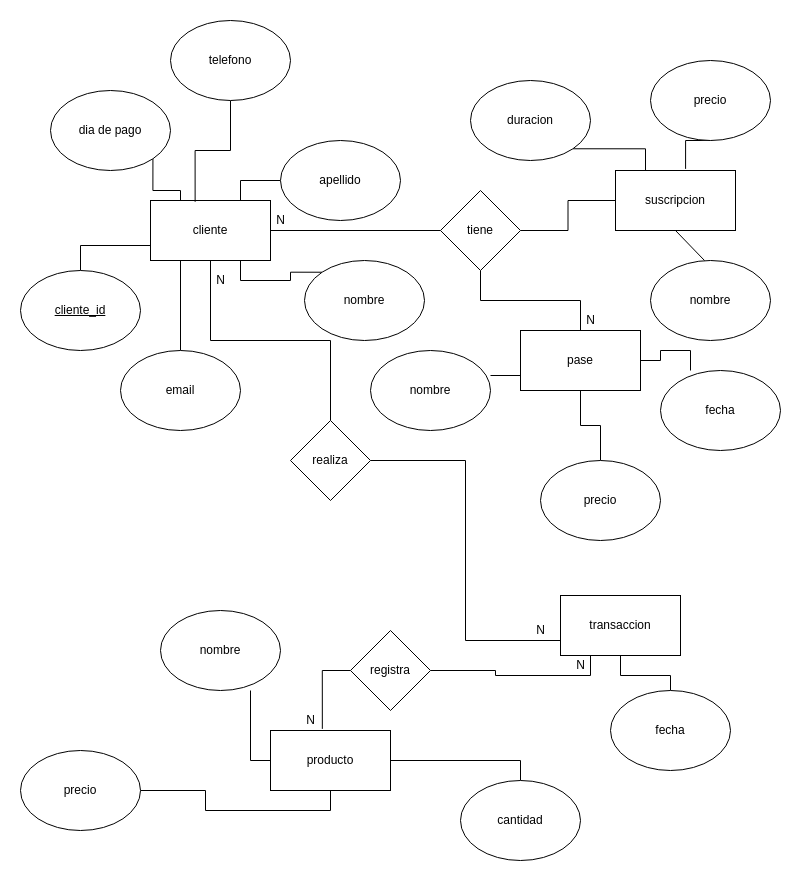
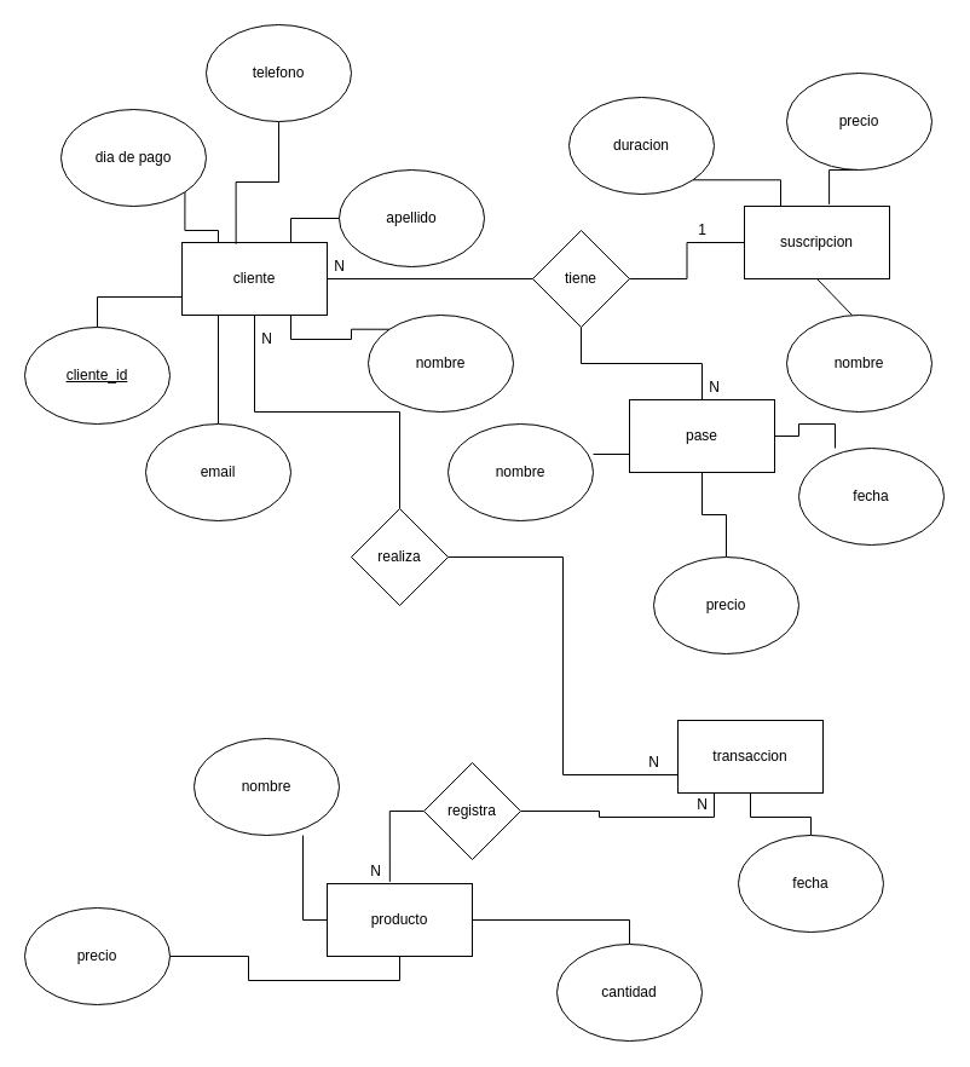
  <mxCell id="0" />
  <mxCell id="1" parent="0" />
  <mxCell id="2" style="edgeStyle=orthogonalEdgeStyle;rounded=0;orthogonalLoop=1;jettySize=auto;html=1;exitX=1;exitY=0.5;exitDx=0;exitDy=0;endArrow=none;endFill=0;" edge="1" parent="1" source="7" target="16"><mxGeometry relative="1" as="geometry" /></mxCell>
  <mxCell id="3" style="edgeStyle=orthogonalEdgeStyle;rounded=0;orthogonalLoop=1;jettySize=auto;html=1;exitX=0.25;exitY=1;exitDx=0;exitDy=0;entryX=0.5;entryY=0;entryDx=0;entryDy=0;endArrow=none;endFill=0;" edge="1" parent="1" source="7" target="10"><mxGeometry relative="1" as="geometry" /></mxCell>
  <mxCell id="4" style="edgeStyle=orthogonalEdgeStyle;rounded=0;orthogonalLoop=1;jettySize=auto;html=1;exitX=0.75;exitY=0;exitDx=0;exitDy=0;entryX=0;entryY=0.5;entryDx=0;entryDy=0;endArrow=none;endFill=0;" edge="1" parent="1" source="7" target="9"><mxGeometry relative="1" as="geometry" /></mxCell>
  <mxCell id="5" style="edgeStyle=orthogonalEdgeStyle;rounded=0;orthogonalLoop=1;jettySize=auto;html=1;exitX=0.75;exitY=1;exitDx=0;exitDy=0;entryX=0;entryY=0;entryDx=0;entryDy=0;endArrow=none;endFill=0;" edge="1" parent="1" source="7" target="8"><mxGeometry relative="1" as="geometry" /></mxCell>
  <mxCell id="6" style="edgeStyle=orthogonalEdgeStyle;rounded=0;orthogonalLoop=1;jettySize=auto;html=1;exitX=0.5;exitY=1;exitDx=0;exitDy=0;endArrow=none;endFill=0;" edge="1" parent="1" source="7" target="45"><mxGeometry relative="1" as="geometry" /></mxCell>
  <mxCell id="7" value="cliente" style="rounded=0;whiteSpace=wrap;html=1;" vertex="1" parent="1"><mxGeometry x="150" y="200" width="120" height="60" as="geometry" /></mxCell>
  <mxCell id="8" value="nombre" style="ellipse;whiteSpace=wrap;html=1;" vertex="1" parent="1"><mxGeometry x="304" y="260" width="120" height="80" as="geometry" /></mxCell>
  <mxCell id="9" value="apellido" style="ellipse;whiteSpace=wrap;html=1;" vertex="1" parent="1"><mxGeometry x="280" y="140" width="120" height="80" as="geometry" /></mxCell>
  <mxCell id="10" value="email&lt;br&gt;" style="ellipse;whiteSpace=wrap;html=1;" vertex="1" parent="1"><mxGeometry x="120" y="350" width="120" height="80" as="geometry" /></mxCell>
  <mxCell id="11" value="suscripcion" style="rounded=0;whiteSpace=wrap;html=1;" vertex="1" parent="1"><mxGeometry x="615" y="170" width="120" height="60" as="geometry" /></mxCell>
  <mxCell id="12" value="nombre" style="ellipse;whiteSpace=wrap;html=1;" vertex="1" parent="1"><mxGeometry x="650" y="260" width="120" height="80" as="geometry" /></mxCell>
  <mxCell id="13" value="" style="endArrow=none;html=1;entryX=0.5;entryY=1;entryDx=0;entryDy=0;exitX=0.45;exitY=0;exitDx=0;exitDy=0;exitPerimeter=0;" edge="1" parent="1" source="12" target="11"><mxGeometry width="50" height="50" relative="1" as="geometry"><mxPoint x="400" y="380" as="sourcePoint" /><mxPoint x="450" y="330" as="targetPoint" /></mxGeometry></mxCell>
  <mxCell id="14" style="edgeStyle=orthogonalEdgeStyle;rounded=0;orthogonalLoop=1;jettySize=auto;html=1;exitX=1;exitY=0.5;exitDx=0;exitDy=0;entryX=0;entryY=0.5;entryDx=0;entryDy=0;endArrow=none;endFill=0;labelPosition=left;verticalLabelPosition=middle;align=right;verticalAlign=middle;" edge="1" parent="1" source="16" target="11"><mxGeometry relative="1" as="geometry" /></mxCell>
  <mxCell id="15" style="edgeStyle=orthogonalEdgeStyle;rounded=0;orthogonalLoop=1;jettySize=auto;html=1;exitX=0.5;exitY=1;exitDx=0;exitDy=0;entryX=0.5;entryY=0;entryDx=0;entryDy=0;endArrow=none;endFill=0;" edge="1" parent="1" source="16" target="26"><mxGeometry relative="1" as="geometry" /></mxCell>
  <mxCell id="16" value="tiene" style="rhombus;whiteSpace=wrap;html=1;" vertex="1" parent="1"><mxGeometry x="440" y="190" width="80" height="80" as="geometry" /></mxCell>
  <mxCell id="17" style="edgeStyle=orthogonalEdgeStyle;rounded=0;orthogonalLoop=1;jettySize=auto;html=1;exitX=0.5;exitY=1;exitDx=0;exitDy=0;entryX=0.372;entryY=0.022;entryDx=0;entryDy=0;entryPerimeter=0;endArrow=none;endFill=0;" edge="1" parent="1" source="18" target="7"><mxGeometry relative="1" as="geometry" /></mxCell>
  <mxCell id="18" value="telefono" style="ellipse;whiteSpace=wrap;html=1;" vertex="1" parent="1"><mxGeometry x="170" y="20" width="120" height="80" as="geometry" /></mxCell>
  <mxCell id="19" style="edgeStyle=orthogonalEdgeStyle;rounded=0;orthogonalLoop=1;jettySize=auto;html=1;exitX=1;exitY=1;exitDx=0;exitDy=0;entryX=0.25;entryY=0;entryDx=0;entryDy=0;endArrow=none;endFill=0;" edge="1" parent="1" source="20" target="7"><mxGeometry relative="1" as="geometry" /></mxCell>
  <mxCell id="20" value="dia de pago" style="ellipse;whiteSpace=wrap;html=1;" vertex="1" parent="1"><mxGeometry x="50" y="90" width="120" height="80" as="geometry" /></mxCell>
  <mxCell id="21" style="edgeStyle=orthogonalEdgeStyle;rounded=0;orthogonalLoop=1;jettySize=auto;html=1;exitX=0.5;exitY=0;exitDx=0;exitDy=0;entryX=0;entryY=0.75;entryDx=0;entryDy=0;endArrow=none;endFill=0;" edge="1" parent="1" source="22" target="7"><mxGeometry relative="1" as="geometry" /></mxCell>
  <mxCell id="22" value="&lt;u&gt;cliente_id&lt;/u&gt;" style="ellipse;whiteSpace=wrap;html=1;" vertex="1" parent="1"><mxGeometry x="20" y="270" width="120" height="80" as="geometry" /></mxCell>
  <mxCell id="23" style="edgeStyle=orthogonalEdgeStyle;rounded=0;orthogonalLoop=1;jettySize=auto;html=1;exitX=1;exitY=0.5;exitDx=0;exitDy=0;entryX=0.25;entryY=0;entryDx=0;entryDy=0;entryPerimeter=0;endArrow=none;endFill=0;" edge="1" parent="1" source="26" target="31"><mxGeometry relative="1" as="geometry" /></mxCell>
  <mxCell id="24" style="edgeStyle=orthogonalEdgeStyle;rounded=0;orthogonalLoop=1;jettySize=auto;html=1;exitX=0.5;exitY=1;exitDx=0;exitDy=0;endArrow=none;endFill=0;" edge="1" parent="1" source="26" target="32"><mxGeometry relative="1" as="geometry" /></mxCell>
  <mxCell id="25" style="edgeStyle=orthogonalEdgeStyle;rounded=0;orthogonalLoop=1;jettySize=auto;html=1;exitX=0;exitY=0.75;exitDx=0;exitDy=0;entryX=1;entryY=0.318;entryDx=0;entryDy=0;entryPerimeter=0;endArrow=none;endFill=0;" edge="1" parent="1" source="26" target="33"><mxGeometry relative="1" as="geometry" /></mxCell>
  <mxCell id="26" value="pase" style="rounded=0;whiteSpace=wrap;html=1;" vertex="1" parent="1"><mxGeometry x="520" y="330" width="120" height="60" as="geometry" /></mxCell>
  <mxCell id="27" style="edgeStyle=orthogonalEdgeStyle;rounded=0;orthogonalLoop=1;jettySize=auto;html=1;exitX=1;exitY=1;exitDx=0;exitDy=0;entryX=0.25;entryY=0;entryDx=0;entryDy=0;endArrow=none;endFill=0;" edge="1" parent="1" source="28" target="11"><mxGeometry relative="1" as="geometry" /></mxCell>
  <mxCell id="28" value="duracion" style="ellipse;whiteSpace=wrap;html=1;" vertex="1" parent="1"><mxGeometry x="470" y="80" width="120" height="80" as="geometry" /></mxCell>
  <mxCell id="29" style="edgeStyle=orthogonalEdgeStyle;rounded=0;orthogonalLoop=1;jettySize=auto;html=1;exitX=0.5;exitY=1;exitDx=0;exitDy=0;entryX=0.584;entryY=-0.027;entryDx=0;entryDy=0;entryPerimeter=0;endArrow=none;endFill=0;" edge="1" parent="1" source="30" target="11"><mxGeometry relative="1" as="geometry" /></mxCell>
  <mxCell id="30" value="precio" style="ellipse;whiteSpace=wrap;html=1;" vertex="1" parent="1"><mxGeometry x="650" y="60" width="120" height="80" as="geometry" /></mxCell>
  <mxCell id="31" value="fecha" style="ellipse;whiteSpace=wrap;html=1;" vertex="1" parent="1"><mxGeometry x="660" y="370" width="120" height="80" as="geometry" /></mxCell>
  <mxCell id="32" value="precio" style="ellipse;whiteSpace=wrap;html=1;" vertex="1" parent="1"><mxGeometry x="540" y="460" width="120" height="80" as="geometry" /></mxCell>
  <mxCell id="33" value="nombre" style="ellipse;whiteSpace=wrap;html=1;" vertex="1" parent="1"><mxGeometry x="370" y="350" width="120" height="80" as="geometry" /></mxCell>
  <mxCell id="34" style="edgeStyle=orthogonalEdgeStyle;rounded=0;orthogonalLoop=1;jettySize=auto;html=1;exitX=0;exitY=0.5;exitDx=0;exitDy=0;entryX=0.75;entryY=1;entryDx=0;entryDy=0;entryPerimeter=0;endArrow=none;endFill=0;" edge="1" parent="1" source="37" target="38"><mxGeometry relative="1" as="geometry" /></mxCell>
  <mxCell id="35" style="edgeStyle=orthogonalEdgeStyle;rounded=0;orthogonalLoop=1;jettySize=auto;html=1;exitX=0.5;exitY=1;exitDx=0;exitDy=0;entryX=1;entryY=0.5;entryDx=0;entryDy=0;endArrow=none;endFill=0;" edge="1" parent="1" source="37" target="39"><mxGeometry relative="1" as="geometry" /></mxCell>
  <mxCell id="36" style="edgeStyle=orthogonalEdgeStyle;rounded=0;orthogonalLoop=1;jettySize=auto;html=1;exitX=1;exitY=0.5;exitDx=0;exitDy=0;entryX=0.5;entryY=0;entryDx=0;entryDy=0;endArrow=none;endFill=0;" edge="1" parent="1" source="37" target="40"><mxGeometry relative="1" as="geometry" /></mxCell>
  <mxCell id="37" value="producto" style="rounded=0;whiteSpace=wrap;html=1;" vertex="1" parent="1"><mxGeometry x="270" y="730" width="120" height="60" as="geometry" /></mxCell>
  <mxCell id="38" value="nombre" style="ellipse;whiteSpace=wrap;html=1;" vertex="1" parent="1"><mxGeometry x="160" y="610" width="120" height="80" as="geometry" /></mxCell>
  <mxCell id="39" value="precio" style="ellipse;whiteSpace=wrap;html=1;" vertex="1" parent="1"><mxGeometry x="20" y="750" width="120" height="80" as="geometry" /></mxCell>
  <mxCell id="40" value="cantidad" style="ellipse;whiteSpace=wrap;html=1;" vertex="1" parent="1"><mxGeometry x="460" y="780" width="120" height="80" as="geometry" /></mxCell>
  <mxCell id="41" style="edgeStyle=orthogonalEdgeStyle;rounded=0;orthogonalLoop=1;jettySize=auto;html=1;exitX=0.5;exitY=1;exitDx=0;exitDy=0;entryX=0.5;entryY=0;entryDx=0;entryDy=0;endArrow=none;endFill=0;" edge="1" parent="1" source="42" target="43"><mxGeometry relative="1" as="geometry" /></mxCell>
  <mxCell id="42" value="transaccion" style="rounded=0;whiteSpace=wrap;html=1;" vertex="1" parent="1"><mxGeometry x="560" y="595" width="120" height="60" as="geometry" /></mxCell>
  <mxCell id="43" value="fecha" style="ellipse;whiteSpace=wrap;html=1;" vertex="1" parent="1"><mxGeometry x="610" y="690" width="120" height="80" as="geometry" /></mxCell>
  <mxCell id="44" style="edgeStyle=orthogonalEdgeStyle;rounded=0;orthogonalLoop=1;jettySize=auto;html=1;exitX=1;exitY=0.5;exitDx=0;exitDy=0;entryX=0;entryY=0.75;entryDx=0;entryDy=0;endArrow=none;endFill=0;" edge="1" parent="1" source="45" target="42"><mxGeometry relative="1" as="geometry" /></mxCell>
  <mxCell id="45" value="realiza" style="rhombus;whiteSpace=wrap;html=1;" vertex="1" parent="1"><mxGeometry x="290" y="420" width="80" height="80" as="geometry" /></mxCell>
  <mxCell id="46" style="edgeStyle=orthogonalEdgeStyle;rounded=0;orthogonalLoop=1;jettySize=auto;html=1;exitX=1;exitY=0.5;exitDx=0;exitDy=0;entryX=0.25;entryY=1;entryDx=0;entryDy=0;endArrow=none;endFill=0;" edge="1" parent="1" source="48" target="42"><mxGeometry relative="1" as="geometry" /></mxCell>
  <mxCell id="47" style="edgeStyle=orthogonalEdgeStyle;rounded=0;orthogonalLoop=1;jettySize=auto;html=1;exitX=0;exitY=0.5;exitDx=0;exitDy=0;entryX=0.432;entryY=-0.027;entryDx=0;entryDy=0;entryPerimeter=0;endArrow=none;endFill=0;" edge="1" parent="1" source="48" target="37"><mxGeometry relative="1" as="geometry" /></mxCell>
  <mxCell id="48" value="registra" style="rhombus;whiteSpace=wrap;html=1;" vertex="1" parent="1"><mxGeometry x="350" y="630" width="80" height="80" as="geometry" /></mxCell>
+ <mxCell id="49" value="1" style="text;html=1;align=center;verticalAlign=middle;resizable=0;points=[];autosize=1;" vertex="1" parent="1"><mxGeometry x="570" y="180" width="20" height="20" as="geometry" /></mxCell>
  <mxCell id="50" value="N" style="text;html=1;align=center;verticalAlign=middle;resizable=0;points=[];autosize=1;" vertex="1" parent="1"><mxGeometry x="270" y="210" width="20" height="20" as="geometry" /></mxCell>
  <mxCell id="51" value="N" style="text;html=1;align=center;verticalAlign=middle;resizable=0;points=[];autosize=1;" vertex="1" parent="1"><mxGeometry x="580" y="310" width="20" height="20" as="geometry" /></mxCell>
  <mxCell id="52" value="N" style="text;html=1;align=center;verticalAlign=middle;resizable=0;points=[];autosize=1;" vertex="1" parent="1"><mxGeometry x="210" y="270" width="20" height="20" as="geometry" /></mxCell>
  <mxCell id="53" value="N" style="text;html=1;align=center;verticalAlign=middle;resizable=0;points=[];autosize=1;" vertex="1" parent="1"><mxGeometry x="530" y="620" width="20" height="20" as="geometry" /></mxCell>
  <mxCell id="54" value="N" style="text;html=1;align=center;verticalAlign=middle;resizable=0;points=[];autosize=1;" vertex="1" parent="1"><mxGeometry x="300" y="710" width="20" height="20" as="geometry" /></mxCell>
  <mxCell id="55" value="N" style="text;html=1;align=center;verticalAlign=middle;resizable=0;points=[];autosize=1;" vertex="1" parent="1"><mxGeometry x="570" y="655" width="20" height="20" as="geometry" /></mxCell>
